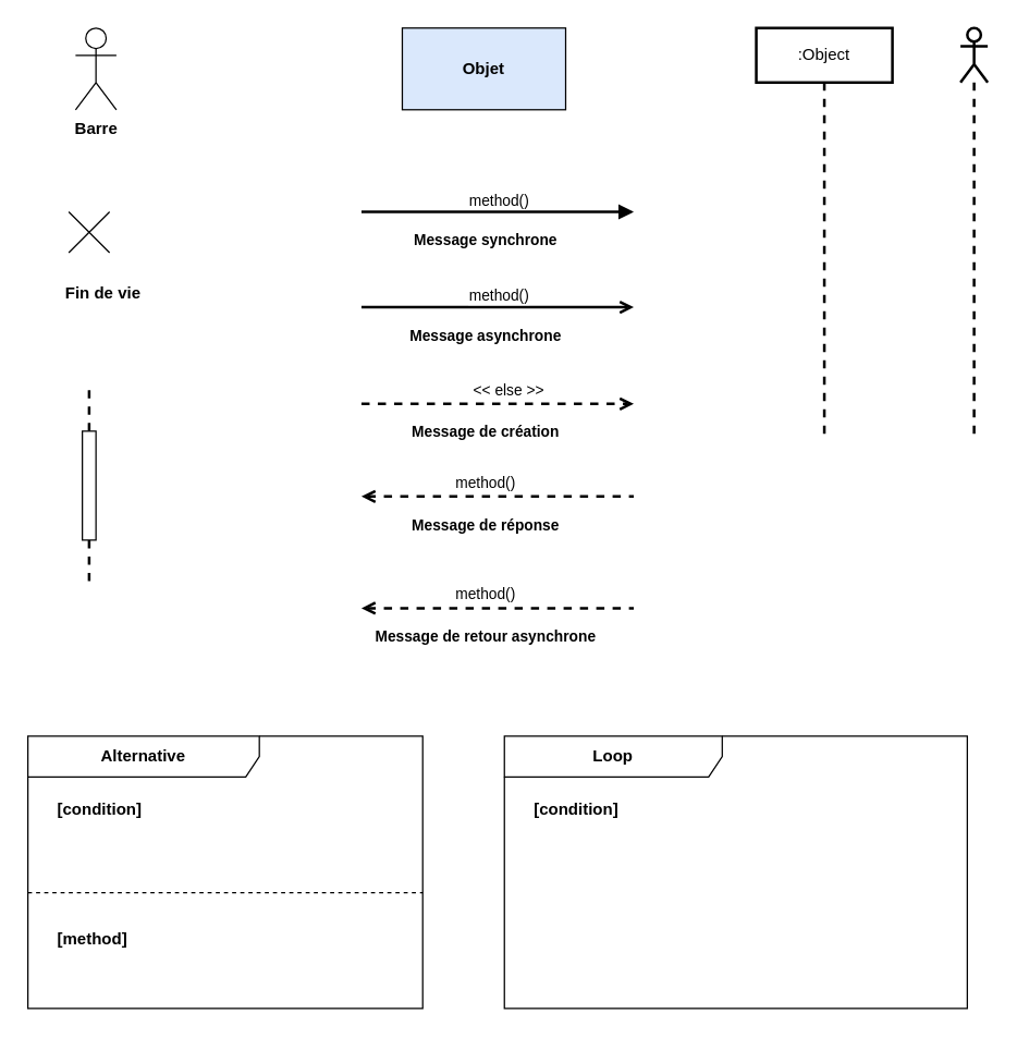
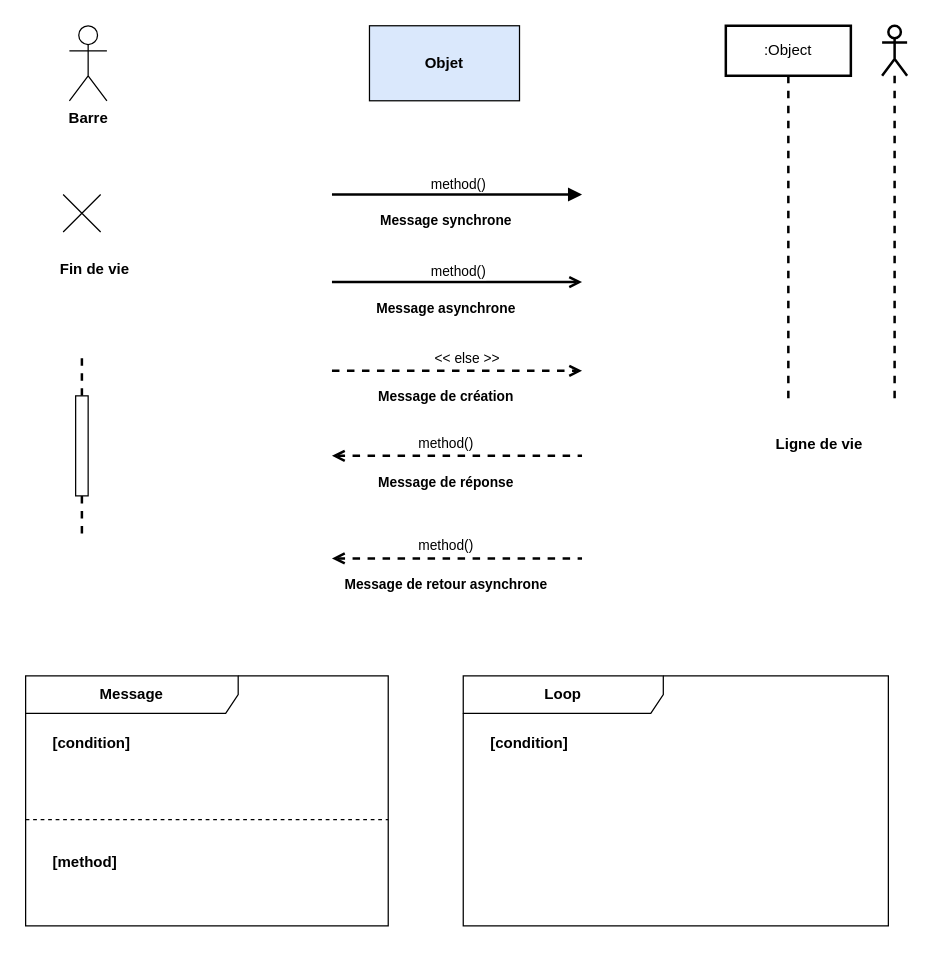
  <mxCell id="0" />
  <mxCell id="1" parent="0" />
  <mxCell id="2" value="&lt;b&gt;Barre&lt;/b&gt;" style="shape=umlActor;verticalLabelPosition=bottom;verticalAlign=top;html=1;outlineConnect=0;" vertex="1" parent="1"><mxGeometry x="55" y="20" width="30" height="60" as="geometry" /></mxCell>
  <mxCell id="3" value="&lt;b&gt;Objet&lt;/b&gt;" style="rounded=0;whiteSpace=wrap;html=1;fillColor=#dae8fc;" vertex="1" parent="1"><mxGeometry x="295" y="20" width="120" height="60" as="geometry" /></mxCell>
- <mxCell id="4" value=":Object" style="shape=umlLifeline;perimeter=lifelinePerimeter;whiteSpace=wrap;html=1;container=1;dropTarget=0;collapsible=0;recursiveResize=0;outlineConnect=0;portConstraint=eastwest;newEdgeStyle={&quot;curved&quot;:0,&quot;rounded&quot;:0};strokeWidth=2;" vertex="1" parent="1"><mxGeometry x="555" y="20" width="100" height="300" as="geometry" /></mxCell>
+ <mxCell id="4" value=":Object" style="shape=umlLifeline;perimeter=lifelinePerimeter;whiteSpace=wrap;html=1;container=1;dropTarget=0;collapsible=0;recursiveResize=0;outlineConnect=0;portConstraint=eastwest;newEdgeStyle={&quot;curved&quot;:0,&quot;rounded&quot;:0};strokeWidth=2;" vertex="1" parent="1"><mxGeometry x="580" y="20" width="100" height="300" as="geometry" /></mxCell>
  <mxCell id="5" value="" style="shape=umlLifeline;perimeter=lifelinePerimeter;whiteSpace=wrap;html=1;container=1;dropTarget=0;collapsible=0;recursiveResize=0;outlineConnect=0;portConstraint=eastwest;newEdgeStyle={&quot;curved&quot;:0,&quot;rounded&quot;:0};participant=umlActor;strokeWidth=2;" vertex="1" parent="1"><mxGeometry x="705" y="20" width="20" height="300" as="geometry" /></mxCell>
+ <mxCell id="6" value="&lt;b&gt;Ligne de vie&lt;/b&gt;" style="text;html=1;align=center;verticalAlign=middle;whiteSpace=wrap;rounded=0;" vertex="1" parent="1"><mxGeometry x="615" y="340" width="80" height="30" as="geometry" /></mxCell>
  <mxCell id="7" value="" style="endArrow=none;dashed=1;html=1;rounded=0;strokeWidth=2;" edge="1" parent="1" source="9"><mxGeometry width="50" height="50" relative="1" as="geometry"><mxPoint x="65" y="426" as="sourcePoint" /><mxPoint x="65" y="286" as="targetPoint" /></mxGeometry></mxCell>
  <mxCell id="8" value="" style="endArrow=none;dashed=1;html=1;rounded=0;strokeWidth=2;" edge="1" parent="1" target="9"><mxGeometry width="50" height="50" relative="1" as="geometry"><mxPoint x="65" y="426" as="sourcePoint" /><mxPoint x="65" y="286" as="targetPoint" /></mxGeometry></mxCell>
  <mxCell id="9" value="" style="html=1;points=[[0,0,0,0,5],[0,1,0,0,-5],[1,0,0,0,5],[1,1,0,0,-5]];perimeter=orthogonalPerimeter;outlineConnect=0;targetShapes=umlLifeline;portConstraint=eastwest;newEdgeStyle={&quot;curved&quot;:0,&quot;rounded&quot;:0};" vertex="1" parent="1"><mxGeometry x="60" y="316" width="10" height="80" as="geometry" /></mxCell>
  <mxCell id="10" value="" style="endArrow=block;html=1;rounded=0;strokeWidth=2;endFill=1;" edge="1" parent="1"><mxGeometry width="50" height="50" relative="1" as="geometry"><mxPoint x="265" y="155" as="sourcePoint" /><mxPoint x="465" y="155" as="targetPoint" /></mxGeometry></mxCell>
  <mxCell id="11" value="&lt;b&gt;Message synchrone&lt;/b&gt;" style="edgeLabel;html=1;align=center;verticalAlign=middle;resizable=0;points=[];" vertex="1" connectable="0" parent="10"><mxGeometry x="-0.35" y="2" relative="1" as="geometry"><mxPoint x="25" y="22" as="offset" /></mxGeometry></mxCell>
  <mxCell id="12" value="method()" style="edgeLabel;html=1;align=center;verticalAlign=middle;resizable=0;points=[];" vertex="1" connectable="0" parent="10"><mxGeometry x="-0.1" y="3" relative="1" as="geometry"><mxPoint x="10" y="-6" as="offset" /></mxGeometry></mxCell>
  <mxCell id="13" value="" style="endArrow=open;html=1;rounded=0;strokeWidth=2;endFill=0;" edge="1" parent="1"><mxGeometry width="50" height="50" relative="1" as="geometry"><mxPoint x="265" y="225" as="sourcePoint" /><mxPoint x="465" y="225" as="targetPoint" /></mxGeometry></mxCell>
  <mxCell id="14" value="&lt;b&gt;Message asynchrone&lt;/b&gt;" style="edgeLabel;html=1;align=center;verticalAlign=middle;resizable=0;points=[];" vertex="1" connectable="0" parent="13"><mxGeometry x="-0.35" y="2" relative="1" as="geometry"><mxPoint x="25" y="22" as="offset" /></mxGeometry></mxCell>
  <mxCell id="15" value="" style="endArrow=none;html=1;rounded=0;strokeWidth=2;endFill=0;dashed=1;startArrow=open;startFill=0;" edge="1" parent="1"><mxGeometry width="50" height="50" relative="1" as="geometry"><mxPoint x="265" y="364" as="sourcePoint" /><mxPoint x="465" y="364" as="targetPoint" /></mxGeometry></mxCell>
  <mxCell id="16" value="&lt;b&gt;Message de réponse&lt;/b&gt;" style="edgeLabel;html=1;align=center;verticalAlign=middle;resizable=0;points=[];" vertex="1" connectable="0" parent="15"><mxGeometry x="-0.35" y="2" relative="1" as="geometry"><mxPoint x="25" y="22" as="offset" /></mxGeometry></mxCell>
  <mxCell id="17" value="" style="endArrow=none;html=1;rounded=0;strokeWidth=2;endFill=0;dashed=1;startArrow=open;startFill=0;" edge="1" parent="1"><mxGeometry width="50" height="50" relative="1" as="geometry"><mxPoint x="265" y="446" as="sourcePoint" /><mxPoint x="465" y="446" as="targetPoint" /></mxGeometry></mxCell>
  <mxCell id="18" value="&lt;b&gt;Message de retour asynchrone&lt;/b&gt;" style="edgeLabel;html=1;align=center;verticalAlign=middle;resizable=0;points=[];" vertex="1" connectable="0" parent="17"><mxGeometry x="-0.35" y="2" relative="1" as="geometry"><mxPoint x="25" y="22" as="offset" /></mxGeometry></mxCell>
  <mxCell id="19" value="" style="endArrow=open;html=1;rounded=0;strokeWidth=2;endFill=0;dashed=1;" edge="1" parent="1"><mxGeometry width="50" height="50" relative="1" as="geometry"><mxPoint x="265" y="296" as="sourcePoint" /><mxPoint x="465" y="296" as="targetPoint" /></mxGeometry></mxCell>
  <mxCell id="20" value="&lt;b&gt;Message de création&lt;/b&gt;" style="edgeLabel;html=1;align=center;verticalAlign=middle;resizable=0;points=[];" vertex="1" connectable="0" parent="19"><mxGeometry x="-0.35" y="2" relative="1" as="geometry"><mxPoint x="25" y="22" as="offset" /></mxGeometry></mxCell>
  <mxCell id="21" value="method()" style="edgeLabel;html=1;align=center;verticalAlign=middle;resizable=0;points=[];" vertex="1" connectable="0" parent="1"><mxGeometry x="365" y="216" as="geometry" /></mxCell>
  <mxCell id="22" value="&amp;lt;&amp;lt; else &amp;gt;&amp;gt;" style="edgeLabel;html=1;align=center;verticalAlign=middle;resizable=0;points=[];" vertex="1" connectable="0" parent="1"><mxGeometry x="365" y="286" as="geometry"><mxPoint x="7" y="-1" as="offset" /></mxGeometry></mxCell>
- <mxCell id="23" value="&lt;b&gt;Alternative&lt;/b&gt;" style="shape=umlFrame;whiteSpace=wrap;html=1;pointerEvents=0;recursiveResize=0;container=1;collapsible=0;width=170;" vertex="1" parent="1"><mxGeometry x="20" y="540" width="290" height="200" as="geometry" /></mxCell>
+ <mxCell id="23" value="&lt;b&gt;Message&lt;/b&gt;" style="shape=umlFrame;whiteSpace=wrap;html=1;pointerEvents=0;recursiveResize=0;container=1;collapsible=0;width=170;" vertex="1" parent="1"><mxGeometry x="20" y="540" width="290" height="200" as="geometry" /></mxCell>
  <mxCell id="24" value="&lt;b&gt;[condition]&lt;/b&gt;" style="text;html=1;" vertex="1" parent="23"><mxGeometry width="100" height="20" relative="1" as="geometry"><mxPoint x="20" y="40" as="offset" /></mxGeometry></mxCell>
  <mxCell id="25" value="&lt;b&gt;[method]&lt;/b&gt;" style="line;strokeWidth=1;dashed=1;labelPosition=center;verticalLabelPosition=bottom;align=left;verticalAlign=top;spacingLeft=20;spacingTop=15;html=1;whiteSpace=wrap;" vertex="1" parent="23"><mxGeometry y="110" width="290" height="10" as="geometry" /></mxCell>
  <mxCell id="26" value="&lt;b&gt;Loop&lt;/b&gt;" style="shape=umlFrame;whiteSpace=wrap;html=1;pointerEvents=0;recursiveResize=0;container=1;collapsible=0;width=160;" vertex="1" parent="1"><mxGeometry x="370" y="540" width="340" height="200" as="geometry" /></mxCell>
  <mxCell id="27" value="&lt;b&gt;[condition]&lt;/b&gt;" style="text;html=1;" vertex="1" parent="26"><mxGeometry x="20" y="40" width="100" height="20" as="geometry" /></mxCell>
  <mxCell id="28" value="" style="shape=umlDestroy;html=1;" vertex="1" parent="1"><mxGeometry x="50" y="155" width="30" height="30" as="geometry" /></mxCell>
  <mxCell id="29" value="&lt;b&gt;Fin de vie&lt;/b&gt;" style="text;html=1;align=center;verticalAlign=middle;whiteSpace=wrap;rounded=0;" vertex="1" parent="1"><mxGeometry x="22.5" y="200" width="105" height="30" as="geometry" /></mxCell>
  <mxCell id="30" value="method()" style="edgeLabel;html=1;align=center;verticalAlign=middle;resizable=0;points=[];" vertex="1" connectable="0" parent="1"><mxGeometry x="355" y="353" as="geometry" /></mxCell>
  <mxCell id="31" value="method()" style="edgeLabel;html=1;align=center;verticalAlign=middle;resizable=0;points=[];" vertex="1" connectable="0" parent="1"><mxGeometry x="355" y="435" as="geometry" /></mxCell>
